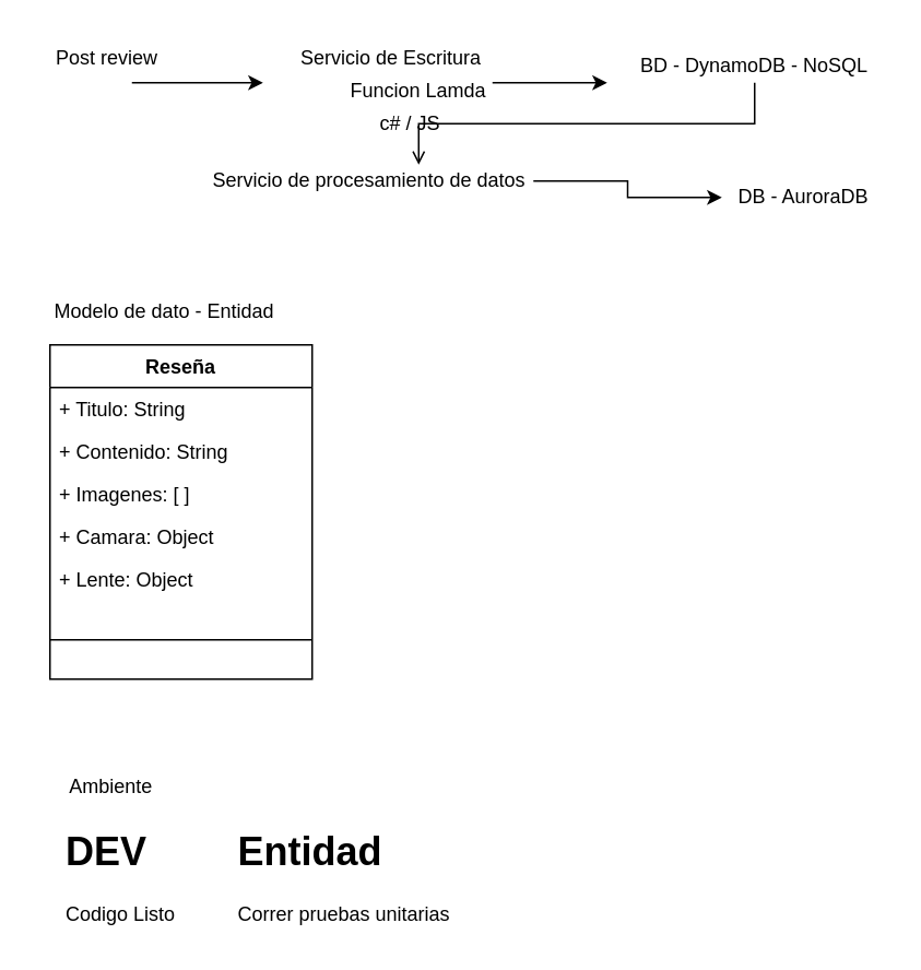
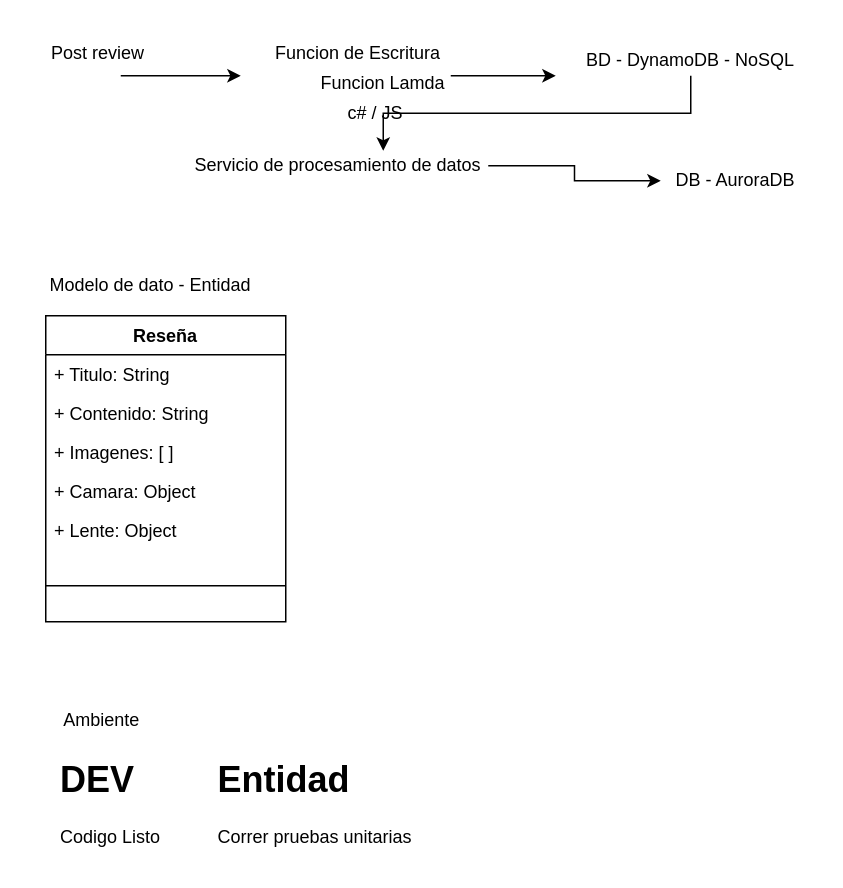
  <mxCell id="0" />
  <mxCell id="1" parent="0" />
  <mxCell id="2" value="Post review" style="text;html=1;strokeColor=none;fillColor=none;align=center;verticalAlign=middle;whiteSpace=wrap;rounded=0;" vertex="1" parent="1"><mxGeometry y="20" width="90" height="30" as="geometry" x="20" /></mxCell>
  <mxCell id="3" value="" style="endArrow=classic;html=1;" edge="1" parent="1"><mxGeometry width="50" height="50" relative="1" as="geometry"><mxPoint x="80" y="50" as="sourcePoint" /><mxPoint x="160" y="50" as="targetPoint" /></mxGeometry></mxCell>
- <mxCell id="4" value="Servicio de Escritura&amp;nbsp;" style="text;html=1;strokeColor=none;fillColor=none;align=center;verticalAlign=middle;whiteSpace=wrap;rounded=0;" vertex="1" parent="1"><mxGeometry x="180" y="25" width="120" height="20" as="geometry" /></mxCell>
+ <mxCell id="4" value="Funcion de Escritura&amp;nbsp;" style="text;html=1;strokeColor=none;fillColor=none;align=center;verticalAlign=middle;whiteSpace=wrap;rounded=0;" vertex="1" parent="1"><mxGeometry x="180" y="25" width="120" height="20" as="geometry" /></mxCell>
  <mxCell id="5" value="Funcion Lamda" style="text;html=1;strokeColor=none;fillColor=none;align=center;verticalAlign=middle;whiteSpace=wrap;rounded=0;" vertex="1" parent="1"><mxGeometry x="210" y="45" width="90" height="20" as="geometry" /></mxCell>
  <mxCell id="6" value="c# / JS" style="text;html=1;strokeColor=none;fillColor=none;align=center;verticalAlign=middle;whiteSpace=wrap;rounded=0;" vertex="1" parent="1"><mxGeometry x="230" y="65" width="40" height="20" as="geometry" /></mxCell>
- <mxCell id="7" style="edgeStyle=orthogonalEdgeStyle;rounded=0;orthogonalLoop=1;jettySize=auto;html=1;exitX=0.5;exitY=1;exitDx=0;exitDy=0;entryX=0.65;entryY=0;entryDx=0;entryDy=0;entryPerimeter=0;endArrow=open;" edge="1" parent="1" source="8" target="11"><mxGeometry relative="1" as="geometry" /></mxCell>
+ <mxCell id="7" style="edgeStyle=orthogonalEdgeStyle;rounded=0;orthogonalLoop=1;jettySize=auto;html=1;exitX=0.5;exitY=1;exitDx=0;exitDy=0;entryX=0.65;entryY=0;entryDx=0;entryDy=0;entryPerimeter=0;" edge="1" parent="1" source="8" target="11"><mxGeometry relative="1" as="geometry" /></mxCell>
  <mxCell id="8" value="BD - DynamoDB - NoSQL" style="text;html=1;strokeColor=none;fillColor=none;align=center;verticalAlign=middle;whiteSpace=wrap;rounded=0;" vertex="1" parent="1"><mxGeometry x="380" y="30" width="160" height="20" as="geometry" /></mxCell>
  <mxCell id="9" value="" style="endArrow=classic;html=1;" edge="1" parent="1"><mxGeometry width="50" height="50" relative="1" as="geometry"><mxPoint x="300" y="50" as="sourcePoint" /><mxPoint x="370" y="50" as="targetPoint" /></mxGeometry></mxCell>
  <mxCell id="10" style="edgeStyle=orthogonalEdgeStyle;rounded=0;orthogonalLoop=1;jettySize=auto;html=1;exitX=1;exitY=0.5;exitDx=0;exitDy=0;" edge="1" parent="1" source="11" target="12"><mxGeometry relative="1" as="geometry"><mxPoint x="460" y="120" as="targetPoint" /></mxGeometry></mxCell>
  <mxCell id="11" value="Servicio de procesamiento de datos" style="text;html=1;strokeColor=none;fillColor=none;align=center;verticalAlign=middle;whiteSpace=wrap;rounded=0;" vertex="1" parent="1"><mxGeometry x="125" y="100" width="200" height="20" as="geometry" /></mxCell>
  <mxCell id="12" value="DB - AuroraDB" style="text;html=1;strokeColor=none;fillColor=none;align=center;verticalAlign=middle;whiteSpace=wrap;rounded=0;" vertex="1" parent="1"><mxGeometry x="440" y="110" width="100" height="20" as="geometry" /></mxCell>
  <mxCell id="13" value="Modelo de dato - Entidad" style="text;html=1;strokeColor=none;fillColor=none;align=center;verticalAlign=middle;whiteSpace=wrap;rounded=0;" vertex="1" parent="1"><mxGeometry x="30" y="180" width="140" height="20" as="geometry" /></mxCell>
  <mxCell id="14" value="Reseña" style="swimlane;fontStyle=1;align=center;verticalAlign=top;childLayout=stackLayout;horizontal=1;startSize=26;horizontalStack=0;resizeParent=1;resizeParentMax=0;resizeLast=0;collapsible=1;marginBottom=0;" vertex="1" parent="1"><mxGeometry x="30" y="210" width="160" height="204" as="geometry" /></mxCell>
  <mxCell id="15" value="+ Titulo: String" style="text;strokeColor=none;fillColor=none;align=left;verticalAlign=top;spacingLeft=4;spacingRight=4;overflow=hidden;rotatable=0;points=[[0,0.5],[1,0.5]];portConstraint=eastwest;" vertex="1" parent="14"><mxGeometry y="26" width="160" height="26" as="geometry" /></mxCell>
  <mxCell id="16" value="+ Contenido: String" style="text;strokeColor=none;fillColor=none;align=left;verticalAlign=top;spacingLeft=4;spacingRight=4;overflow=hidden;rotatable=0;points=[[0,0.5],[1,0.5]];portConstraint=eastwest;" vertex="1" parent="14"><mxGeometry y="52" width="160" height="26" as="geometry" /></mxCell>
  <mxCell id="17" value="+ Imagenes: [ ]" style="text;strokeColor=none;fillColor=none;align=left;verticalAlign=top;spacingLeft=4;spacingRight=4;overflow=hidden;rotatable=0;points=[[0,0.5],[1,0.5]];portConstraint=eastwest;" vertex="1" parent="14"><mxGeometry y="78" width="160" height="26" as="geometry" /></mxCell>
  <mxCell id="18" value="+ Camara: Object" style="text;strokeColor=none;fillColor=none;align=left;verticalAlign=top;spacingLeft=4;spacingRight=4;overflow=hidden;rotatable=0;points=[[0,0.5],[1,0.5]];portConstraint=eastwest;" vertex="1" parent="14"><mxGeometry y="104" width="160" height="26" as="geometry" /></mxCell>
  <mxCell id="19" value="+ Lente: Object" style="text;strokeColor=none;fillColor=none;align=left;verticalAlign=top;spacingLeft=4;spacingRight=4;overflow=hidden;rotatable=0;points=[[0,0.5],[1,0.5]];portConstraint=eastwest;" vertex="1" parent="14"><mxGeometry y="130" width="160" height="26" as="geometry" /></mxCell>
  <mxCell id="20" value="" style="line;strokeWidth=1;fillColor=none;align=left;verticalAlign=middle;spacingTop=-1;spacingLeft=3;spacingRight=3;rotatable=0;labelPosition=right;points=[];portConstraint=eastwest;" vertex="1" parent="14"><mxGeometry y="156" width="160" height="48" as="geometry" /></mxCell>
  <mxCell id="21" value="&lt;h1&gt;DEV&lt;/h1&gt;&lt;p&gt;Codigo Listo&lt;/p&gt;" style="text;html=1;strokeColor=none;fillColor=none;spacing=5;spacingTop=-20;whiteSpace=wrap;overflow=hidden;rounded=0;" vertex="1" parent="1"><mxGeometry x="35" y="500" width="95" height="70" as="geometry" /></mxCell>
  <mxCell id="22" value="&lt;h1&gt;Entidad&lt;/h1&gt;&lt;p&gt;Correr pruebas unitarias&amp;nbsp;&lt;/p&gt;" style="text;html=1;strokeColor=none;fillColor=none;spacing=5;spacingTop=-20;whiteSpace=wrap;overflow=hidden;rounded=0;" vertex="1" parent="1"><mxGeometry x="140" y="500" width="150" height="70" as="geometry" /></mxCell>
  <mxCell id="23" value="Ambiente" style="text;html=1;strokeColor=none;fillColor=none;align=center;verticalAlign=middle;whiteSpace=wrap;rounded=0;" vertex="1" parent="1"><mxGeometry x="35" y="470" width="65" height="20" as="geometry" /></mxCell>
